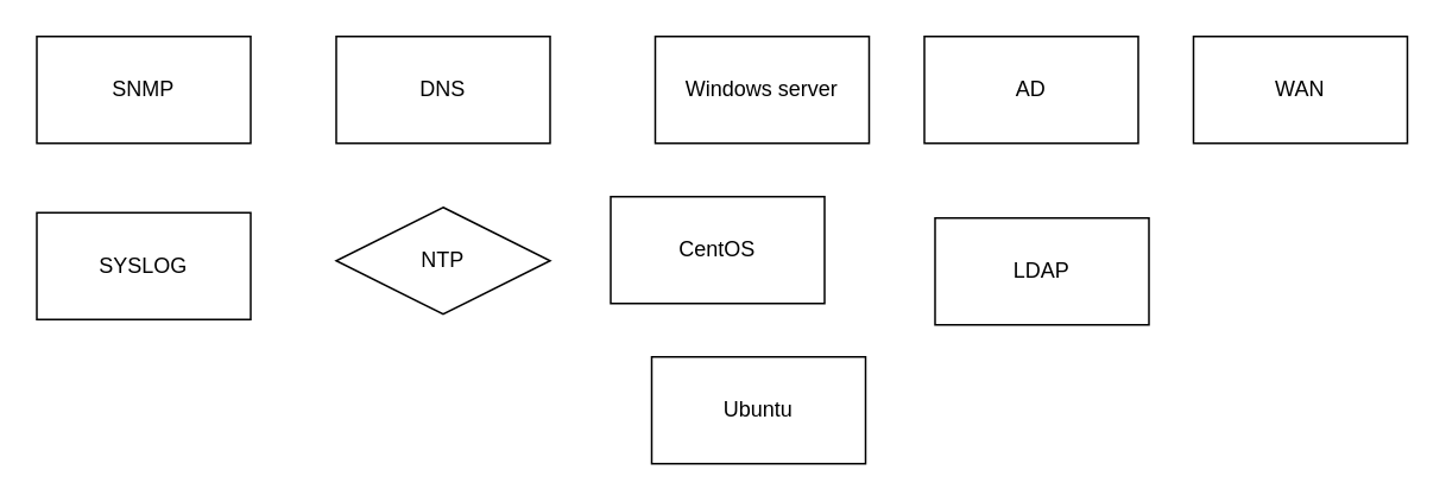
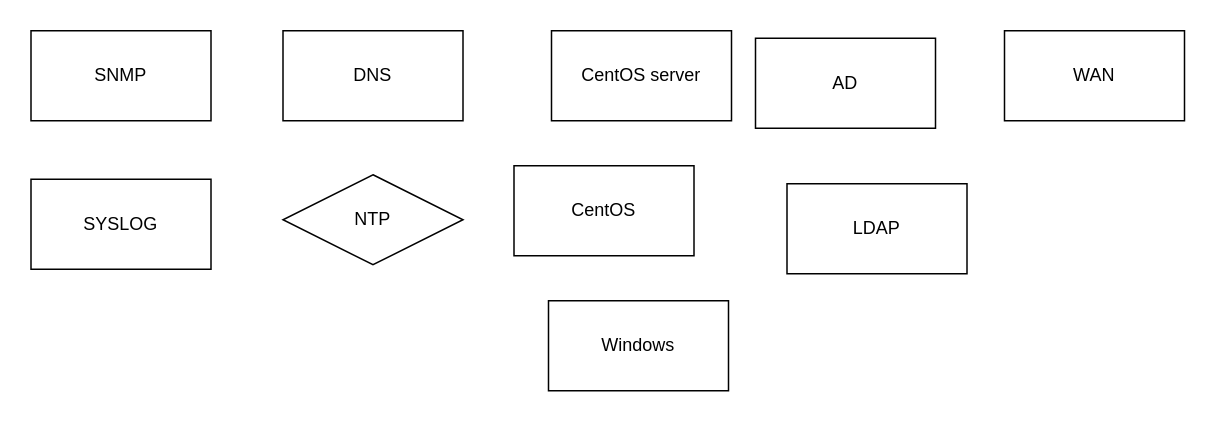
  <mxCell id="0" />
  <mxCell id="1" parent="0" />
  <mxCell id="2" value="DNS" style="whiteSpace=wrap;html=1;" parent="1" vertex="1"><mxGeometry x="188" y="20" width="120" height="60" as="geometry" /></mxCell>
  <mxCell id="3" value="NTP" style="rhombus;whiteSpace=wrap;html=1;" parent="1" vertex="1"><mxGeometry x="188" y="116" width="120" height="60" as="geometry" /></mxCell>
  <mxCell id="4" value="SNMP" style="whiteSpace=wrap;html=1;" parent="1" vertex="1"><mxGeometry x="20" y="20" width="120" height="60" as="geometry" /></mxCell>
  <mxCell id="5" value="LDAP" style="whiteSpace=wrap;html=1;" parent="1" vertex="1"><mxGeometry x="524" y="122" width="120" height="60" as="geometry" /></mxCell>
- <mxCell id="6" value="Windows server" style="whiteSpace=wrap;html=1;" parent="1" vertex="1"><mxGeometry x="367" y="20" width="120" height="60" as="geometry" /></mxCell>
- <mxCell id="7" value="AD" style="whiteSpace=wrap;html=1;" parent="1" vertex="1"><mxGeometry x="518" y="20" width="120" height="60" as="geometry" /></mxCell>
+ <mxCell id="6" value="CentOS server" style="whiteSpace=wrap;html=1;" parent="1" vertex="1"><mxGeometry x="367" y="20" width="120" height="60" as="geometry" /></mxCell>
+ <mxCell id="7" value="AD" style="whiteSpace=wrap;html=1;" parent="1" vertex="1"><mxGeometry x="503" y="25" width="120" height="60" as="geometry" /></mxCell>
  <mxCell id="8" value="CentOS" style="whiteSpace=wrap;html=1;" parent="1" vertex="1"><mxGeometry x="342" y="110" width="120" height="60" as="geometry" /></mxCell>
- <mxCell id="9" value="Ubuntu" style="whiteSpace=wrap;html=1;" parent="1" vertex="1"><mxGeometry x="365" y="200" width="120" height="60" as="geometry" /></mxCell>
+ <mxCell id="9" value="Windows" style="whiteSpace=wrap;html=1;" parent="1" vertex="1"><mxGeometry x="365" y="200" width="120" height="60" as="geometry" /></mxCell>
  <mxCell id="10" value="WAN" style="whiteSpace=wrap;html=1;" parent="1" vertex="1"><mxGeometry x="669" y="20" width="120" height="60" as="geometry" /></mxCell>
  <mxCell id="11" value="SYSLOG" style="whiteSpace=wrap;html=1;" vertex="1" parent="1"><mxGeometry x="20" y="119" width="120" height="60" as="geometry" /></mxCell>
